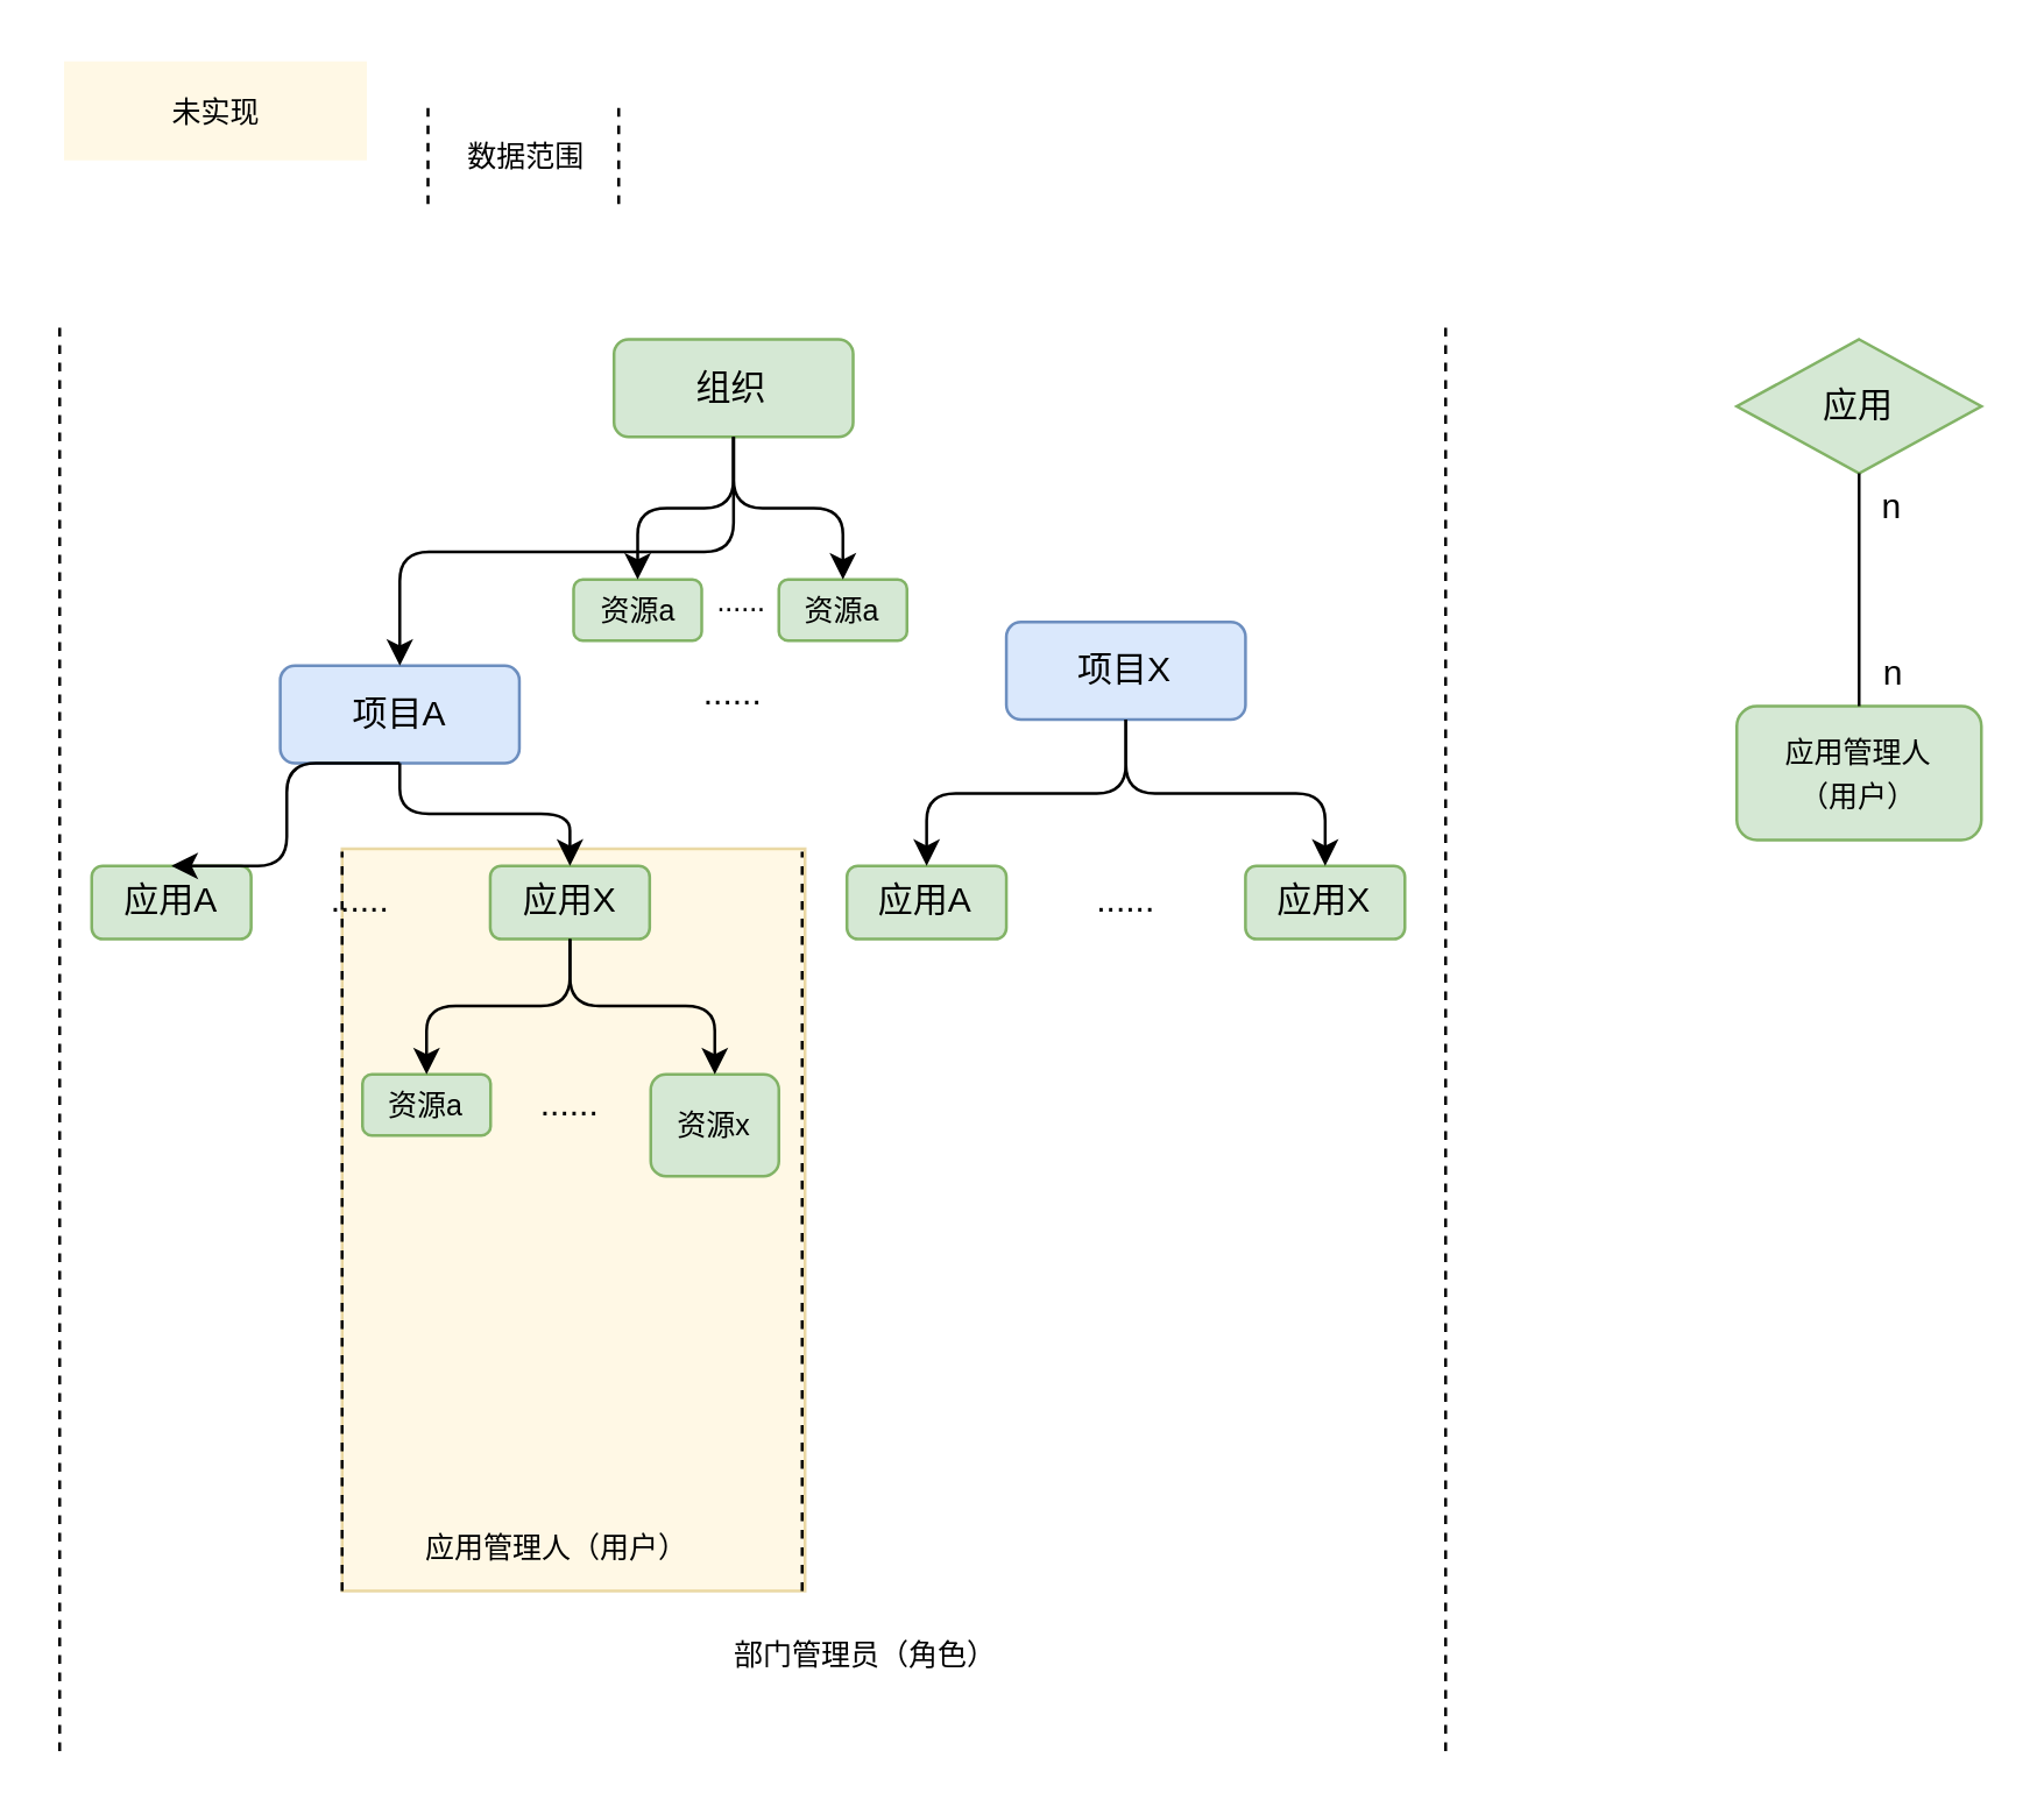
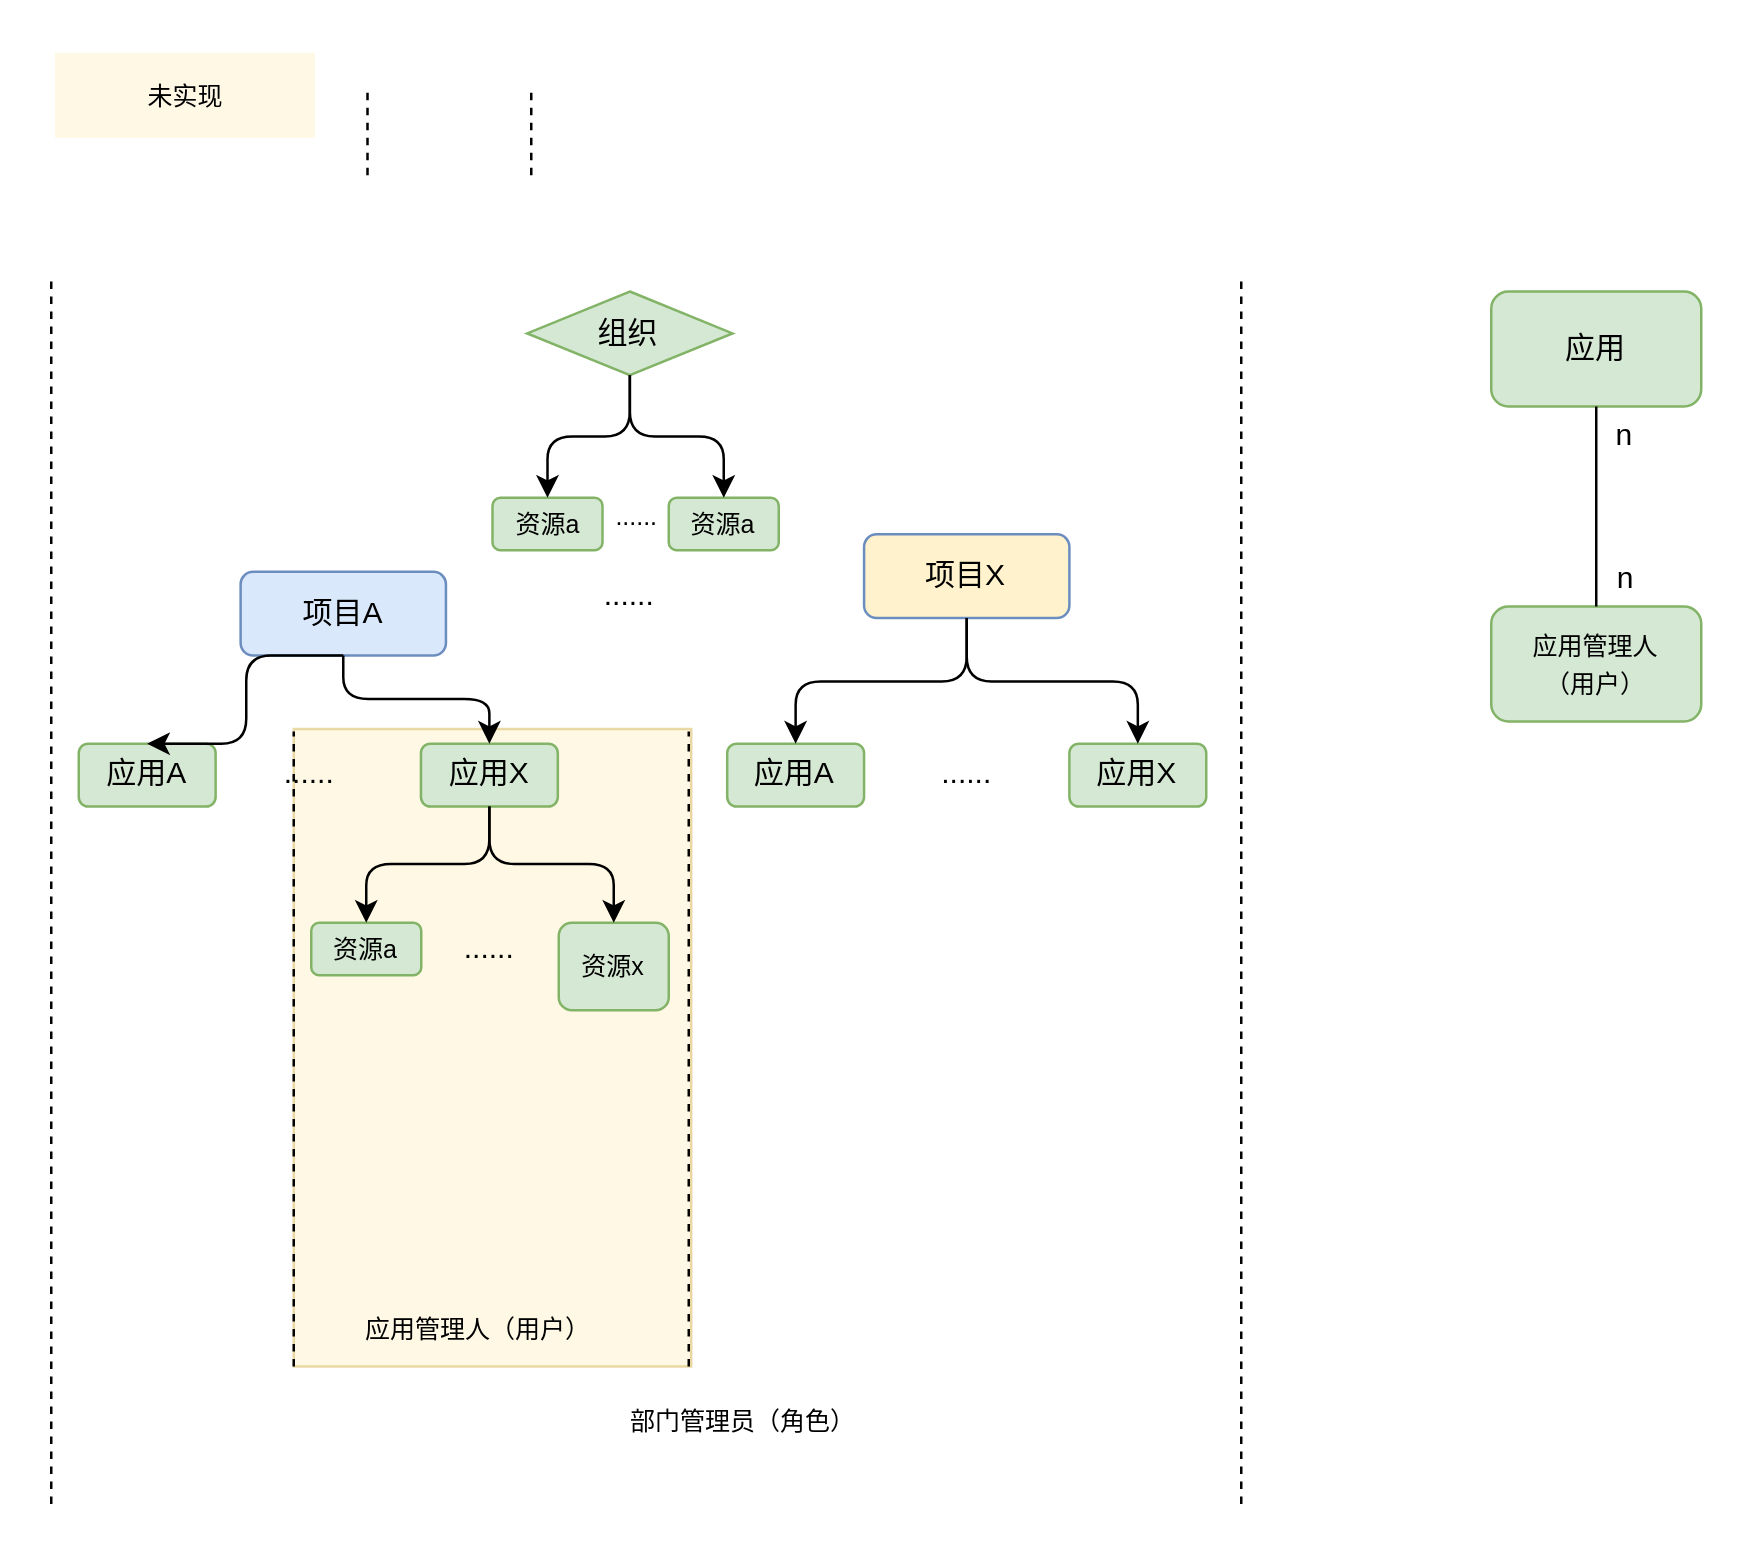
  <mxCell id="0" />
  <mxCell id="1" parent="0" />
  <mxCell id="2" value="" style="rounded=0;whiteSpace=wrap;html=1;strokeWidth=1;fontSize=10;strokeColor=#d6b656;fillColor=#fff2cc;opacity=50;" vertex="1" parent="1"><mxGeometry x="117" y="291" width="159" height="255" as="geometry" /></mxCell>
  <mxCell id="3" value="项目A" style="rounded=1;whiteSpace=wrap;html=1;fillColor=#dae8fc;strokeColor=#6c8ebf;" vertex="1" parent="1"><mxGeometry x="95.75" y="228.125" width="82.125" height="33.5" as="geometry" /></mxCell>
  <mxCell id="4" value="应用A" style="rounded=1;whiteSpace=wrap;html=1;fillColor=#d5e8d4;strokeColor=#82b366;" vertex="1" parent="1"><mxGeometry x="31" y="296.875" width="54.75" height="25.125" as="geometry" /></mxCell>
  <mxCell id="5" value="应用X" style="rounded=1;whiteSpace=wrap;html=1;fillColor=#d5e8d4;strokeColor=#82b366;" vertex="1" parent="1"><mxGeometry x="167.875" y="296.875" width="54.75" height="25.125" as="geometry" /></mxCell>
- <mxCell id="6" value="组织" style="rounded=1;whiteSpace=wrap;html=1;fillColor=#d5e8d4;strokeColor=#82b366;" vertex="1" parent="1"><mxGeometry x="210.375" y="116" width="82.125" height="33.5" as="geometry" /></mxCell>
+ <mxCell id="6" value="组织" style="rhombus;whiteSpace=wrap;html=1;fillColor=#d5e8d4;strokeColor=#82b366;" vertex="1" parent="1"><mxGeometry x="210.375" y="116" width="82.125" height="33.5" as="geometry" /></mxCell>
  <mxCell id="7" value="" style="edgeStyle=elbowEdgeStyle;elbow=horizontal;endArrow=classic;html=1;exitX=0.5;exitY=1;exitDx=0;exitDy=0;entryX=0.5;entryY=0;entryDx=0;entryDy=0;" edge="1" parent="1" source="3" target="4"><mxGeometry width="50" height="50" relative="1" as="geometry"><mxPoint x="-42" y="280.125" as="sourcePoint" /><mxPoint x="3.625" y="238.25" as="targetPoint" /></mxGeometry></mxCell>
  <mxCell id="8" value="" style="edgeStyle=elbowEdgeStyle;elbow=vertical;endArrow=classic;html=1;exitX=0.5;exitY=1;exitDx=0;exitDy=0;entryX=0.5;entryY=0;entryDx=0;entryDy=0;" edge="1" parent="1" source="3" target="5"><mxGeometry width="50" height="50" relative="1" as="geometry"><mxPoint x="49.25" y="430.875" as="sourcePoint" /><mxPoint x="94.875" y="389" as="targetPoint" /></mxGeometry></mxCell>
- <mxCell id="9" value="项目X" style="rounded=1;whiteSpace=wrap;html=1;fillColor=#dae8fc;strokeColor=#6c8ebf;" vertex="1" parent="1"><mxGeometry x="345.125" y="213.125" width="82.125" height="33.5" as="geometry" /></mxCell>
+ <mxCell id="9" value="项目X" style="rounded=1;whiteSpace=wrap;html=1;fillColor=#fff2cc;strokeColor=#6c8ebf;" vertex="1" parent="1"><mxGeometry x="345.125" y="213.125" width="82.125" height="33.5" as="geometry" /></mxCell>
  <mxCell id="10" value="应用A" style="rounded=1;whiteSpace=wrap;html=1;fillColor=#d5e8d4;strokeColor=#82b366;" vertex="1" parent="1"><mxGeometry x="290.375" y="296.875" width="54.75" height="25.125" as="geometry" /></mxCell>
  <mxCell id="11" value="应用X" style="rounded=1;whiteSpace=wrap;html=1;fillColor=#d5e8d4;strokeColor=#82b366;" vertex="1" parent="1"><mxGeometry x="427.25" y="296.875" width="54.75" height="25.125" as="geometry" /></mxCell>
  <mxCell id="12" value="" style="edgeStyle=elbowEdgeStyle;elbow=horizontal;endArrow=classic;html=1;exitX=0.5;exitY=1;exitDx=0;exitDy=0;entryX=0.5;entryY=0;entryDx=0;entryDy=0;" edge="1" parent="1" source="9" target="10"><mxGeometry width="50" height="50" relative="1" as="geometry"><mxPoint x="217.375" y="280.125" as="sourcePoint" /><mxPoint x="263" y="238.25" as="targetPoint" /></mxGeometry></mxCell>
  <mxCell id="13" value="" style="edgeStyle=elbowEdgeStyle;elbow=vertical;endArrow=classic;html=1;exitX=0.5;exitY=1;exitDx=0;exitDy=0;entryX=0.5;entryY=0;entryDx=0;entryDy=0;" edge="1" parent="1" source="9" target="11"><mxGeometry width="50" height="50" relative="1" as="geometry"><mxPoint x="308.625" y="430.875" as="sourcePoint" /><mxPoint x="354.25" y="389" as="targetPoint" /></mxGeometry></mxCell>
  <mxCell id="14" value="......" style="text;html=1;strokeColor=none;fillColor=none;align=center;verticalAlign=middle;whiteSpace=wrap;rounded=0;" vertex="1" parent="1"><mxGeometry x="104.562" y="301.062" width="36.5" height="16.75" as="geometry" /></mxCell>
  <mxCell id="15" value="......" style="text;html=1;strokeColor=none;fillColor=none;align=center;verticalAlign=middle;whiteSpace=wrap;rounded=0;fontSize=10;" vertex="1" parent="1"><mxGeometry x="236.188" y="197.5" width="36.5" height="16.75" as="geometry" /></mxCell>
- <mxCell id="16" value="" style="edgeStyle=elbowEdgeStyle;elbow=vertical;endArrow=classic;html=1;exitX=0.5;exitY=1;exitDx=0;exitDy=0;entryX=0.5;entryY=0;entryDx=0;entryDy=0;" edge="1" parent="1" source="6" target="3"><mxGeometry width="50" height="50" relative="1" as="geometry"><mxPoint x="260.814" y="158.135" as="sourcePoint" /><mxPoint x="388.564" y="216.471" as="targetPoint" /></mxGeometry></mxCell>
  <mxCell id="17" value="......" style="text;html=1;strokeColor=none;fillColor=none;align=center;verticalAlign=middle;whiteSpace=wrap;rounded=0;" vertex="1" parent="1"><mxGeometry x="367.938" y="301.062" width="36.5" height="16.75" as="geometry" /></mxCell>
  <mxCell id="18" value="资源a" style="rounded=1;whiteSpace=wrap;html=1;fillColor=#d5e8d4;strokeColor=#82b366;fontSize=10;" vertex="1" parent="1"><mxGeometry x="124" y="368.5" width="44" height="21" as="geometry" /></mxCell>
  <mxCell id="19" value="" style="edgeStyle=elbowEdgeStyle;elbow=vertical;endArrow=classic;html=1;exitX=0.5;exitY=1;exitDx=0;exitDy=0;entryX=0.5;entryY=0;entryDx=0;entryDy=0;" edge="1" parent="1" source="5" target="18"><mxGeometry width="50" height="50" relative="1" as="geometry"><mxPoint x="222.517" y="372.983" as="sourcePoint" /><mxPoint x="290.793" y="423.328" as="targetPoint" /></mxGeometry></mxCell>
  <mxCell id="20" value="资源x" style="rounded=1;whiteSpace=wrap;html=1;fillColor=#d5e8d4;strokeColor=#82b366;fontSize=10;" vertex="1" parent="1"><mxGeometry x="223" y="368.5" width="44" height="35" as="geometry" /></mxCell>
  <mxCell id="21" value="" style="edgeStyle=elbowEdgeStyle;elbow=vertical;endArrow=classic;html=1;exitX=0.5;exitY=1;exitDx=0;exitDy=0;entryX=0.5;entryY=0;entryDx=0;entryDy=0;" edge="1" parent="1" source="5" target="20"><mxGeometry width="50" height="50" relative="1" as="geometry"><mxPoint x="205.586" y="332.345" as="sourcePoint" /><mxPoint x="164.897" y="376.483" as="targetPoint" /></mxGeometry></mxCell>
  <mxCell id="22" value="......" style="text;html=1;strokeColor=none;fillColor=none;align=center;verticalAlign=middle;whiteSpace=wrap;rounded=0;" vertex="1" parent="1"><mxGeometry x="177.062" y="370.562" width="36.5" height="16.75" as="geometry" /></mxCell>
  <mxCell id="23" value="" style="endArrow=none;dashed=1;html=1;fontSize=10;" edge="1" parent="1"><mxGeometry width="50" height="50" relative="1" as="geometry"><mxPoint x="275" y="546" as="sourcePoint" /><mxPoint x="275" y="292" as="targetPoint" /></mxGeometry></mxCell>
  <mxCell id="24" value="" style="endArrow=none;dashed=1;html=1;fontSize=10;" edge="1" parent="1"><mxGeometry width="50" height="50" relative="1" as="geometry"><mxPoint x="117" y="546" as="sourcePoint" /><mxPoint x="117" y="292" as="targetPoint" /></mxGeometry></mxCell>
  <mxCell id="25" value="应用管理人（用户）" style="text;html=1;strokeColor=none;fillColor=none;align=center;verticalAlign=middle;whiteSpace=wrap;rounded=0;fontSize=10;" vertex="1" parent="1"><mxGeometry x="142" y="520.5" width="98" height="20" as="geometry" /></mxCell>
  <mxCell id="26" value="" style="endArrow=none;dashed=1;html=1;fontSize=10;" edge="1" parent="1"><mxGeometry width="50" height="50" relative="1" as="geometry"><mxPoint x="20" y="601" as="sourcePoint" /><mxPoint x="20" y="110" as="targetPoint" /></mxGeometry></mxCell>
  <mxCell id="27" value="部门管理员（角色）" style="text;html=1;strokeColor=none;fillColor=none;align=center;verticalAlign=middle;whiteSpace=wrap;rounded=0;fontSize=10;" vertex="1" parent="1"><mxGeometry x="250.5" y="558" width="92" height="20" as="geometry" /></mxCell>
  <mxCell id="28" value="" style="endArrow=none;dashed=1;html=1;fontSize=10;" edge="1" parent="1"><mxGeometry width="50" height="50" relative="1" as="geometry"><mxPoint x="496" y="601" as="sourcePoint" /><mxPoint x="496" y="110" as="targetPoint" /></mxGeometry></mxCell>
  <mxCell id="29" value="未实现" style="rounded=0;whiteSpace=wrap;html=1;strokeWidth=1;fontSize=10;strokeColor=none;fillColor=#fff2cc;opacity=50;" vertex="1" parent="1"><mxGeometry x="21.5" y="20.5" width="104" height="34" as="geometry" /></mxCell>
  <mxCell id="30" value="" style="group" vertex="1" connectable="0" parent="1"><mxGeometry x="146.5" y="35.5" width="65.5" height="34" as="geometry" /></mxCell>
  <mxCell id="31" value="" style="endArrow=none;dashed=1;html=1;fontSize=10;" edge="1" parent="30"><mxGeometry width="50" height="50" relative="1" as="geometry"><mxPoint y="34" as="sourcePoint" /><mxPoint as="targetPoint" /></mxGeometry></mxCell>
- <mxCell id="32" value="数据范围" style="text;html=1;strokeColor=none;fillColor=none;align=center;verticalAlign=middle;whiteSpace=wrap;rounded=0;fontSize=10;" vertex="1" parent="30"><mxGeometry x="7" y="7" width="53" height="20" as="geometry" /></mxCell>
  <mxCell id="33" value="" style="endArrow=none;dashed=1;html=1;fontSize=10;" edge="1" parent="30"><mxGeometry width="50" height="50" relative="1" as="geometry"><mxPoint x="65.5" y="34" as="sourcePoint" /><mxPoint x="65.5" as="targetPoint" /></mxGeometry></mxCell>
  <mxCell id="34" value="资源a" style="rounded=1;whiteSpace=wrap;html=1;fillColor=#d5e8d4;strokeColor=#82b366;fontSize=10;" vertex="1" parent="1"><mxGeometry x="196.5" y="198.5" width="44" height="21" as="geometry" /></mxCell>
  <mxCell id="35" value="" style="edgeStyle=elbowEdgeStyle;elbow=vertical;endArrow=classic;html=1;exitX=0.5;exitY=1;exitDx=0;exitDy=0;entryX=0.5;entryY=0;entryDx=0;entryDy=0;" edge="1" parent="1" source="6" target="34"><mxGeometry width="50" height="50" relative="1" as="geometry"><mxPoint x="396.414" y="251.483" as="sourcePoint" /><mxPoint x="464.69" y="301.828" as="targetPoint" /></mxGeometry></mxCell>
  <mxCell id="36" value="资源a" style="rounded=1;whiteSpace=wrap;html=1;fillColor=#d5e8d4;strokeColor=#82b366;fontSize=10;" vertex="1" parent="1"><mxGeometry x="267" y="198.5" width="44" height="21" as="geometry" /></mxCell>
  <mxCell id="37" value="" style="edgeStyle=elbowEdgeStyle;elbow=vertical;endArrow=classic;html=1;exitX=0.5;exitY=1;exitDx=0;exitDy=0;entryX=0.5;entryY=0;entryDx=0;entryDy=0;" edge="1" parent="1" source="6" target="36"><mxGeometry width="50" height="50" relative="1" as="geometry"><mxPoint x="299.414" y="149.483" as="sourcePoint" /><mxPoint x="367.69" y="199.828" as="targetPoint" /></mxGeometry></mxCell>
  <mxCell id="38" value="......" style="text;html=1;strokeColor=none;fillColor=none;align=center;verticalAlign=middle;whiteSpace=wrap;rounded=0;" vertex="1" parent="1"><mxGeometry x="233.188" y="230" width="36.5" height="16.75" as="geometry" /></mxCell>
  <mxCell id="39" value="" style="group" vertex="1" connectable="0" parent="1"><mxGeometry x="596" y="116" width="84" height="172" as="geometry" /></mxCell>
- <mxCell id="40" value="应用" style="rhombus;whiteSpace=wrap;html=1;fillColor=#d5e8d4;strokeColor=#82b366;" vertex="1" parent="39"><mxGeometry width="84" height="46" as="geometry" /></mxCell>
+ <mxCell id="40" value="应用" style="rounded=1;whiteSpace=wrap;html=1;fillColor=#d5e8d4;strokeColor=#82b366;" vertex="1" parent="39"><mxGeometry width="84" height="46" as="geometry" /></mxCell>
  <mxCell id="41" value="&lt;span style=&quot;font-size: 10px&quot;&gt;应用管理人&lt;br&gt;（用户）&lt;/span&gt;" style="rounded=1;whiteSpace=wrap;html=1;fillColor=#d5e8d4;strokeColor=#82b366;" vertex="1" parent="39"><mxGeometry y="126" width="84" height="46" as="geometry" /></mxCell>
  <mxCell id="42" value="" style="endArrow=none;html=1;fontSize=10;entryX=0.5;entryY=1;entryDx=0;entryDy=0;exitX=0.5;exitY=0;exitDx=0;exitDy=0;" edge="1" parent="39" source="41" target="40"><mxGeometry width="50" height="50" relative="1" as="geometry"><mxPoint x="13.0" y="287.5" as="sourcePoint" /><mxPoint x="63.0" y="237.5" as="targetPoint" /></mxGeometry></mxCell>
  <mxCell id="43" value="n" style="text;html=1;strokeColor=none;fillColor=none;align=center;verticalAlign=middle;whiteSpace=wrap;rounded=0;" vertex="1" parent="39"><mxGeometry x="42.0" y="106.5" width="24" height="17" as="geometry" /></mxCell>
  <mxCell id="44" value="n" style="text;html=1;strokeColor=none;fillColor=none;align=center;verticalAlign=middle;whiteSpace=wrap;rounded=0;" vertex="1" parent="39"><mxGeometry x="42.0" y="49.5" width="23" height="17" as="geometry" /></mxCell>
